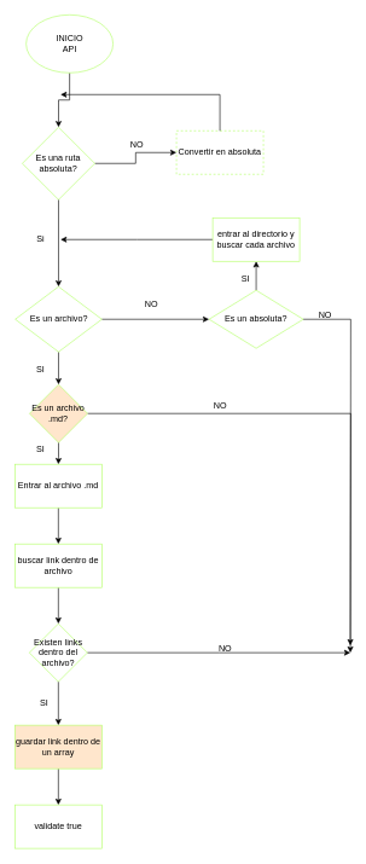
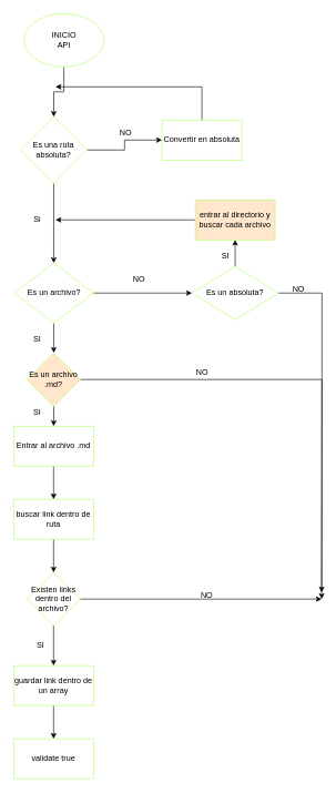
  <mxCell id="0" />
  <mxCell id="1" parent="0" />
  <mxCell id="2" style="edgeStyle=orthogonalEdgeStyle;rounded=0;orthogonalLoop=1;jettySize=auto;html=1;exitX=0.5;exitY=1;exitDx=0;exitDy=0;entryX=0.5;entryY=0;entryDx=0;entryDy=0;" edge="1" parent="1" source="3" target="6"><mxGeometry relative="1" as="geometry" /></mxCell>
  <mxCell id="3" value="&lt;div&gt;INICIO&lt;/div&gt;&lt;div&gt;API&lt;/div&gt;" style="ellipse;whiteSpace=wrap;html=1;strokeColor=#B3FF66;shadow=0;" vertex="1" parent="1"><mxGeometry x="35.5" y="20" width="120" height="80" as="geometry" /></mxCell>
  <mxCell id="4" style="edgeStyle=orthogonalEdgeStyle;rounded=0;orthogonalLoop=1;jettySize=auto;html=1;entryX=0;entryY=0.5;entryDx=0;entryDy=0;" edge="1" parent="1" source="6" target="7"><mxGeometry relative="1" as="geometry" /></mxCell>
  <mxCell id="5" style="edgeStyle=orthogonalEdgeStyle;rounded=0;orthogonalLoop=1;jettySize=auto;html=1;exitX=0.5;exitY=1;exitDx=0;exitDy=0;entryX=0.5;entryY=0;entryDx=0;entryDy=0;" edge="1" parent="1" source="6" target="12"><mxGeometry relative="1" as="geometry" /></mxCell>
  <mxCell id="6" value="Es una ruta absoluta?" style="rhombus;whiteSpace=wrap;html=1;shadow=0;strokeColor=#B3FF66;" vertex="1" parent="1"><mxGeometry x="30.25" y="175" width="100" height="100" as="geometry" /></mxCell>
- <mxCell id="7" value="Convertir en absoluta" style="rounded=0;whiteSpace=wrap;html=1;shadow=0;strokeColor=#B3FF66;dashed=1;" vertex="1" parent="1"><mxGeometry x="243" y="180" width="120" height="60" as="geometry" /></mxCell>
+ <mxCell id="7" value="Convertir en absoluta" style="rounded=0;whiteSpace=wrap;html=1;shadow=0;strokeColor=#B3FF66;" vertex="1" parent="1"><mxGeometry x="243" y="180" width="120" height="60" as="geometry" /></mxCell>
  <mxCell id="8" value="NO" style="text;html=1;resizable=0;autosize=1;align=center;verticalAlign=middle;points=[];fillColor=none;strokeColor=none;rounded=0;shadow=1;" vertex="1" parent="1"><mxGeometry x="173" y="190" width="30" height="20" as="geometry" /></mxCell>
  <mxCell id="9" style="edgeStyle=orthogonalEdgeStyle;rounded=0;orthogonalLoop=1;jettySize=auto;html=1;exitX=0.5;exitY=0;exitDx=0;exitDy=0;" edge="1" parent="1" source="7"><mxGeometry relative="1" as="geometry"><mxPoint x="83" y="130" as="targetPoint" /><mxPoint x="303" y="170" as="sourcePoint" /><Array as="points"><mxPoint x="303" y="130" /></Array></mxGeometry></mxCell>
  <mxCell id="10" style="edgeStyle=orthogonalEdgeStyle;rounded=0;orthogonalLoop=1;jettySize=auto;html=1;entryX=0;entryY=0.5;entryDx=0;entryDy=0;" edge="1" parent="1" source="12" target="15"><mxGeometry relative="1" as="geometry" /></mxCell>
  <mxCell id="11" style="edgeStyle=orthogonalEdgeStyle;rounded=0;orthogonalLoop=1;jettySize=auto;html=1;exitX=0.5;exitY=1;exitDx=0;exitDy=0;entryX=0.5;entryY=0;entryDx=0;entryDy=0;" edge="1" parent="1" source="12" target="21"><mxGeometry relative="1" as="geometry" /></mxCell>
  <mxCell id="12" value="Es un archivo?" style="rhombus;whiteSpace=wrap;html=1;shadow=0;strokeColor=#B3FF66;fillColor=#FFFFFF;" vertex="1" parent="1"><mxGeometry x="20.5" y="395" width="119.5" height="90" as="geometry" /></mxCell>
  <mxCell id="13" style="edgeStyle=orthogonalEdgeStyle;rounded=0;orthogonalLoop=1;jettySize=auto;html=1;exitX=0.5;exitY=0;exitDx=0;exitDy=0;entryX=0.5;entryY=1;entryDx=0;entryDy=0;" edge="1" parent="1" source="15" target="18"><mxGeometry relative="1" as="geometry" /></mxCell>
  <mxCell id="14" style="edgeStyle=orthogonalEdgeStyle;rounded=0;orthogonalLoop=1;jettySize=auto;html=1;exitX=1;exitY=0.5;exitDx=0;exitDy=0;" edge="1" parent="1" source="15"><mxGeometry relative="1" as="geometry"><mxPoint x="483" y="900" as="targetPoint" /></mxGeometry></mxCell>
  <mxCell id="15" value="Es un absoluta?" style="rhombus;whiteSpace=wrap;html=1;shadow=0;strokeColor=#B3FF66;" vertex="1" parent="1"><mxGeometry x="288" y="400" width="130" height="80" as="geometry" /></mxCell>
  <mxCell id="16" value="NO" style="text;html=1;align=center;verticalAlign=middle;resizable=0;points=[];autosize=1;" vertex="1" parent="1"><mxGeometry x="193" y="410" width="30" height="20" as="geometry" /></mxCell>
  <mxCell id="17" style="edgeStyle=orthogonalEdgeStyle;rounded=0;orthogonalLoop=1;jettySize=auto;html=1;exitX=0;exitY=0.5;exitDx=0;exitDy=0;" edge="1" parent="1" source="18"><mxGeometry relative="1" as="geometry"><mxPoint x="83" y="330" as="targetPoint" /></mxGeometry></mxCell>
- <mxCell id="18" value="entrar al directorio y buscar cada archivo" style="rounded=0;whiteSpace=wrap;html=1;shadow=0;strokeColor=#B3FF66;" vertex="1" parent="1"><mxGeometry x="293" y="300" width="120" height="60" as="geometry" /></mxCell>
+ <mxCell id="18" value="entrar al directorio y buscar cada archivo" style="rounded=0;whiteSpace=wrap;html=1;shadow=0;strokeColor=#B3FF66;fillColor=#ffe6cc;" vertex="1" parent="1"><mxGeometry x="293" y="300" width="120" height="60" as="geometry" /></mxCell>
  <mxCell id="19" style="edgeStyle=orthogonalEdgeStyle;rounded=0;orthogonalLoop=1;jettySize=auto;html=1;exitX=1;exitY=0.5;exitDx=0;exitDy=0;" edge="1" parent="1" source="21"><mxGeometry relative="1" as="geometry"><mxPoint x="483" y="890" as="targetPoint" /></mxGeometry></mxCell>
  <mxCell id="20" style="edgeStyle=orthogonalEdgeStyle;rounded=0;orthogonalLoop=1;jettySize=auto;html=1;exitX=0.5;exitY=1;exitDx=0;exitDy=0;" edge="1" parent="1" source="21" target="28"><mxGeometry relative="1" as="geometry" /></mxCell>
  <mxCell id="21" value="Es un archivo .md?" style="rhombus;whiteSpace=wrap;html=1;shadow=0;strokeColor=#B3FF66;fillColor=#ffe6cc;" vertex="1" parent="1"><mxGeometry x="40.25" y="530" width="80" height="80" as="geometry" /></mxCell>
  <mxCell id="22" value="SI" style="text;html=1;align=center;verticalAlign=middle;resizable=0;points=[];autosize=1;" vertex="1" parent="1"><mxGeometry x="40.25" y="500" width="30" height="20" as="geometry" /></mxCell>
  <mxCell id="23" value="SI" style="text;html=1;align=center;verticalAlign=middle;resizable=0;points=[];autosize=1;" vertex="1" parent="1"><mxGeometry x="323" y="375" width="30" height="20" as="geometry" /></mxCell>
  <mxCell id="24" value="Si" style="text;html=1;align=center;verticalAlign=middle;resizable=0;points=[];autosize=1;" vertex="1" parent="1"><mxGeometry x="40.25" y="320" width="30" height="20" as="geometry" /></mxCell>
  <mxCell id="25" value="NO" style="text;html=1;align=center;verticalAlign=middle;resizable=0;points=[];autosize=1;" vertex="1" parent="1"><mxGeometry x="433" y="424" width="30" height="20" as="geometry" /></mxCell>
  <mxCell id="26" value="NO" style="text;html=1;align=center;verticalAlign=middle;resizable=0;points=[];autosize=1;" vertex="1" parent="1"><mxGeometry x="288" y="550" width="30" height="20" as="geometry" /></mxCell>
  <mxCell id="27" style="edgeStyle=orthogonalEdgeStyle;rounded=0;orthogonalLoop=1;jettySize=auto;html=1;exitX=0.5;exitY=1;exitDx=0;exitDy=0;entryX=0.5;entryY=0;entryDx=0;entryDy=0;" edge="1" parent="1" source="28" target="31"><mxGeometry relative="1" as="geometry" /></mxCell>
  <mxCell id="28" value="Entrar al archivo .md" style="rounded=0;whiteSpace=wrap;html=1;shadow=0;strokeColor=#B3FF66;fillColor=#FFFFFF;" vertex="1" parent="1"><mxGeometry x="20" y="640" width="120" height="60" as="geometry" /></mxCell>
  <mxCell id="29" value="SI" style="text;html=1;align=center;verticalAlign=middle;resizable=0;points=[];autosize=1;" vertex="1" parent="1"><mxGeometry x="40.25" y="610" width="30" height="20" as="geometry" /></mxCell>
  <mxCell id="30" style="edgeStyle=orthogonalEdgeStyle;rounded=0;orthogonalLoop=1;jettySize=auto;html=1;exitX=0.5;exitY=1;exitDx=0;exitDy=0;entryX=0.5;entryY=0;entryDx=0;entryDy=0;" edge="1" parent="1" source="31" target="34"><mxGeometry relative="1" as="geometry" /></mxCell>
- <mxCell id="31" value="buscar link dentro de archivo" style="rounded=0;whiteSpace=wrap;html=1;shadow=0;strokeColor=#B3FF66;fillColor=#FFFFFF;" vertex="1" parent="1"><mxGeometry x="20" y="750" width="120" height="60" as="geometry" /></mxCell>
+ <mxCell id="31" value="buscar link dentro de ruta" style="rounded=0;whiteSpace=wrap;html=1;shadow=0;strokeColor=#B3FF66;fillColor=#FFFFFF;" vertex="1" parent="1"><mxGeometry x="20" y="750" width="120" height="60" as="geometry" /></mxCell>
  <mxCell id="32" style="edgeStyle=orthogonalEdgeStyle;rounded=0;orthogonalLoop=1;jettySize=auto;html=1;exitX=1;exitY=0.5;exitDx=0;exitDy=0;" edge="1" parent="1" source="34"><mxGeometry relative="1" as="geometry"><mxPoint x="483" y="900" as="targetPoint" /></mxGeometry></mxCell>
  <mxCell id="33" style="edgeStyle=orthogonalEdgeStyle;rounded=0;orthogonalLoop=1;jettySize=auto;html=1;exitX=0.5;exitY=1;exitDx=0;exitDy=0;entryX=0.5;entryY=0;entryDx=0;entryDy=0;" edge="1" parent="1" source="34" target="37"><mxGeometry relative="1" as="geometry" /></mxCell>
  <mxCell id="34" value="Existen links dentro del archivo?" style="rhombus;whiteSpace=wrap;html=1;shadow=0;strokeColor=#B3FF66;fillColor=#FFFFFF;" vertex="1" parent="1"><mxGeometry x="40" y="860" width="80" height="80" as="geometry" /></mxCell>
  <mxCell id="35" value="NO" style="text;html=1;align=center;verticalAlign=middle;resizable=0;points=[];autosize=1;" vertex="1" parent="1"><mxGeometry x="295" y="885" width="30" height="20" as="geometry" /></mxCell>
  <mxCell id="36" style="edgeStyle=orthogonalEdgeStyle;rounded=0;orthogonalLoop=1;jettySize=auto;html=1;exitX=0.5;exitY=1;exitDx=0;exitDy=0;entryX=0.5;entryY=0;entryDx=0;entryDy=0;" edge="1" parent="1" source="37" target="39"><mxGeometry relative="1" as="geometry" /></mxCell>
- <mxCell id="37" value="guardar link dentro de un array" style="rounded=0;whiteSpace=wrap;html=1;shadow=0;strokeColor=#B3FF66;fillColor=#ffe6cc;" vertex="1" parent="1"><mxGeometry x="20" y="1000" width="120" height="60" as="geometry" /></mxCell>
+ <mxCell id="37" value="guardar link dentro de un array" style="rounded=0;whiteSpace=wrap;html=1;shadow=0;strokeColor=#B3FF66;fillColor=#FFFFFF;" vertex="1" parent="1"><mxGeometry x="20" y="1000" width="120" height="60" as="geometry" /></mxCell>
  <mxCell id="38" value="SI" style="text;html=1;align=center;verticalAlign=middle;resizable=0;points=[];autosize=1;" vertex="1" parent="1"><mxGeometry x="45" y="960" width="30" height="20" as="geometry" /></mxCell>
  <mxCell id="39" value="validate true" style="rounded=0;whiteSpace=wrap;html=1;shadow=0;strokeColor=#B3FF66;fillColor=#FFFFFF;" vertex="1" parent="1"><mxGeometry x="20" y="1110" width="120" height="60" as="geometry" /></mxCell>
